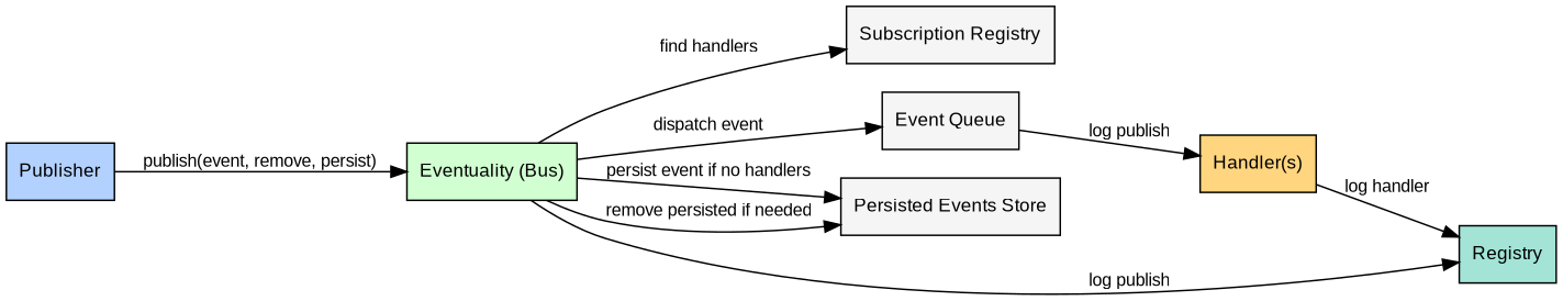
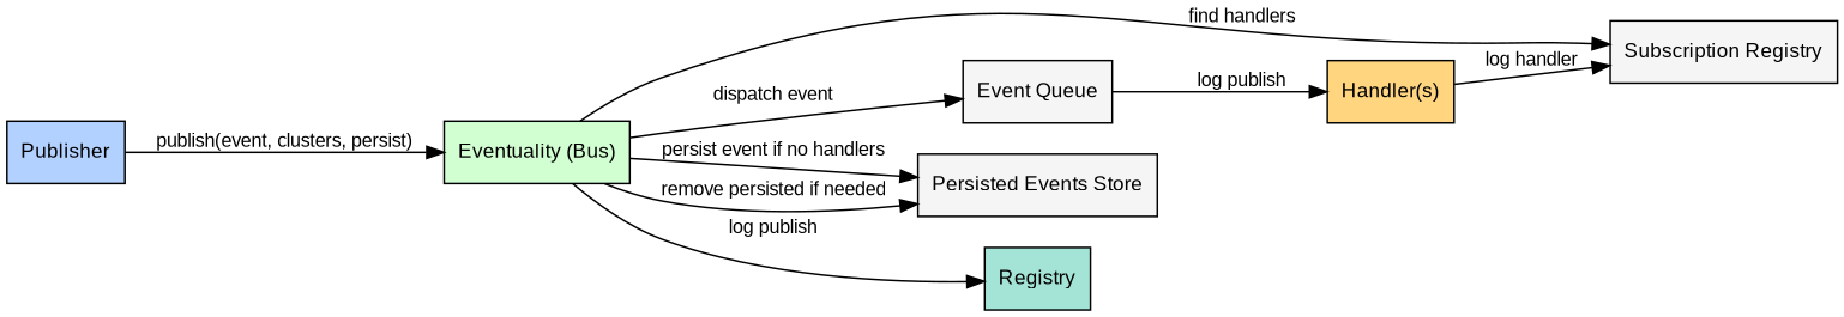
  digraph {
    rankdir=LR
    node [fillcolor="#F5F5F5" fontname=Arial fontsize=12 shape=box style=filled]
    edge [fontname=Arial fontsize=11]
    n1 [fillcolor="#B3D1FF" label=Publisher]
    n2 [fillcolor="#D1FFD1" label="Eventuality (Bus)"]
    n3 [label="Subscription Registry"]
    n4 [label="Event Queue"]
    n5 [label="Persisted Events Store"]
    n6 [fillcolor="#A3E4D7" label=Registry]
    n7 [fillcolor="#FFD580" label="Handler(s)"]
-   n1 -> n2 [label="publish(event, remove, persist)"]
+   n1 -> n2 [label="publish(event, clusters, persist)"]
    n2 -> n3 [label="find handlers"]
    n2 -> n4 [label="dispatch event"]
    n2 -> n5 [label="persist event if no handlers"]
    n2 -> n5 [label="remove persisted if needed"]
    n2 -> n6 [label="log publish"]
    n4 -> n7 [label="log publish"]
-   n7 -> n6 [label="log handler"]
+   n7 -> n3 [label="log handler"]
  }
